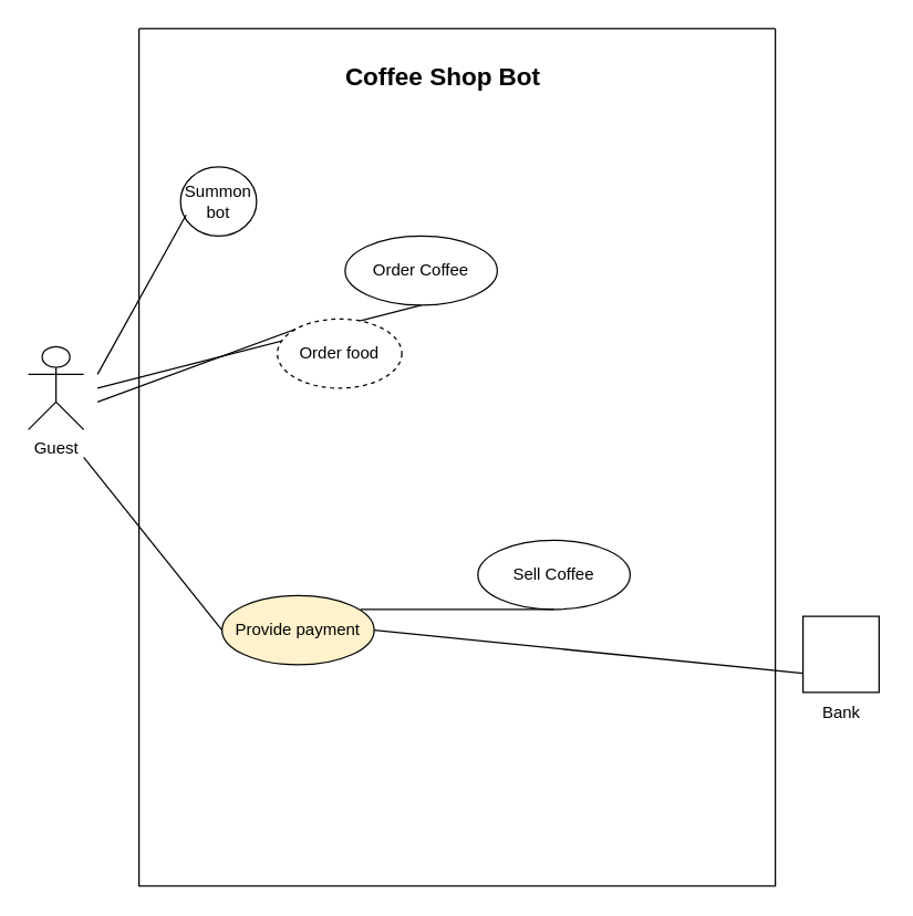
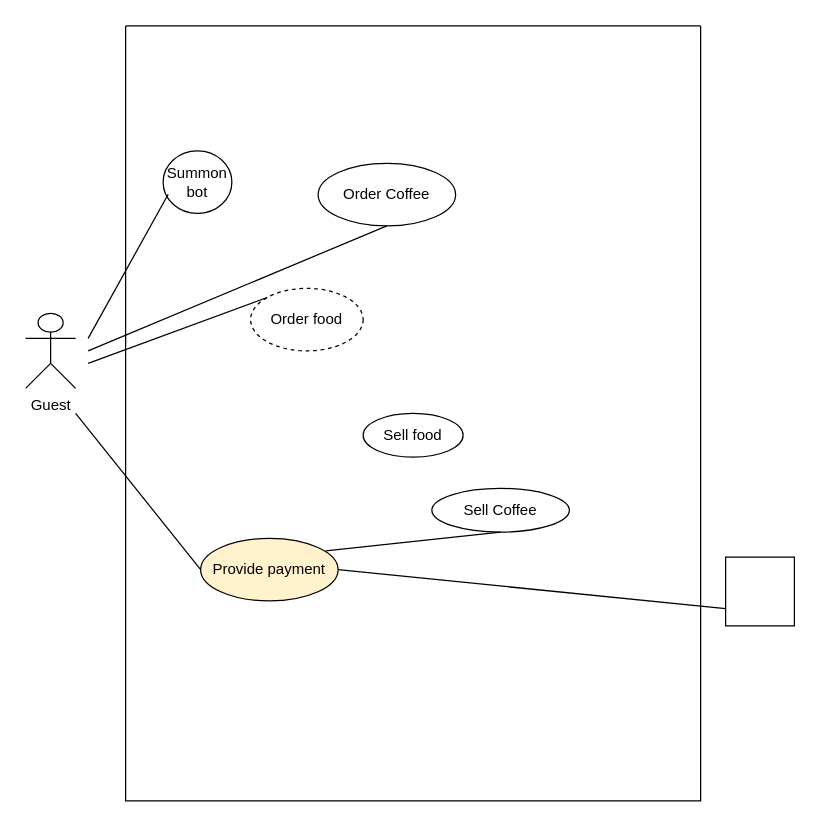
  <mxCell id="0" />
  <mxCell id="1" parent="0" />
  <mxCell id="2" value="" style="swimlane;startSize=0;" parent="1" vertex="1"><mxGeometry x="100" y="20" width="460" height="620" as="geometry" /></mxCell>
- <mxCell id="3" value="&lt;h2&gt;Coffee Shop Bot&lt;/h2&gt;" style="text;html=1;strokeColor=none;fillColor=none;align=center;verticalAlign=middle;whiteSpace=wrap;rounded=0;" parent="2" vertex="1"><mxGeometry x="120" y="20" width="200" height="30" as="geometry" /></mxCell>
  <mxCell id="4" value="Summon bot" style="ellipse;whiteSpace=wrap;html=1;" parent="2" vertex="1"><mxGeometry x="30" y="100" width="55" height="50" as="geometry" /></mxCell>
- <mxCell id="5" value="Order Coffee" style="ellipse;whiteSpace=wrap;html=1;" parent="2" vertex="1"><mxGeometry x="149" y="150" width="110" height="50" as="geometry" /></mxCell>
- <mxCell id="6" value="Sell Coffee" style="ellipse;whiteSpace=wrap;html=1;" parent="2" vertex="1"><mxGeometry x="245" y="370" width="110" height="50" as="geometry" /></mxCell>
+ <mxCell id="5" value="Order Coffee" style="ellipse;whiteSpace=wrap;html=1;" parent="2" vertex="1"><mxGeometry x="154" y="110" width="110" height="50" as="geometry" /></mxCell>
+ <mxCell id="6" value="Sell Coffee" style="ellipse;whiteSpace=wrap;html=1;" parent="2" vertex="1"><mxGeometry x="245" y="370" width="110" height="35" as="geometry" /></mxCell>
  <mxCell id="7" value="Provide payment" style="ellipse;whiteSpace=wrap;html=1;fillColor=#fff2cc;" parent="2" vertex="1"><mxGeometry x="60" y="410" width="110" height="50" as="geometry" /></mxCell>
  <mxCell id="8" value="" style="endArrow=none;html=1;rounded=0;exitX=0.5;exitY=1;exitDx=0;exitDy=0;" parent="2" source="5" edge="1"><mxGeometry width="50" height="50" relative="1" as="geometry"><mxPoint x="180" y="430" as="sourcePoint" /><mxPoint x="-30" y="260" as="targetPoint" /></mxGeometry></mxCell>
  <mxCell id="9" value="" style="endArrow=none;html=1;rounded=0;entryX=0;entryY=0.5;entryDx=0;entryDy=0;" parent="2" target="7" edge="1"><mxGeometry width="50" height="50" relative="1" as="geometry"><mxPoint x="-40" y="310" as="sourcePoint" /><mxPoint x="50" y="410" as="targetPoint" /></mxGeometry></mxCell>
  <mxCell id="10" value="" style="endArrow=none;html=1;rounded=0;entryX=0.5;entryY=1;entryDx=0;entryDy=0;" parent="2" target="6" edge="1"><mxGeometry width="50" height="50" relative="1" as="geometry"><mxPoint x="160" y="420" as="sourcePoint" /><mxPoint x="210" y="370" as="targetPoint" /></mxGeometry></mxCell>
  <mxCell id="11" value="Order food" style="ellipse;whiteSpace=wrap;html=1;dashed=1;" parent="2" vertex="1"><mxGeometry x="100" y="210" width="90" height="50" as="geometry" /></mxCell>
  <mxCell id="12" value="" style="endArrow=none;html=1;rounded=0;exitX=0;exitY=0;exitDx=0;exitDy=0;" parent="2" source="11" edge="1"><mxGeometry width="50" height="50" relative="1" as="geometry"><mxPoint x="60" y="240" as="sourcePoint" /><mxPoint x="-30" y="270" as="targetPoint" /></mxGeometry></mxCell>
+ <mxCell id="13" value="Sell food" style="ellipse;whiteSpace=wrap;html=1;" parent="2" vertex="1"><mxGeometry x="190" y="310" width="80" height="35" as="geometry" /></mxCell>
  <mxCell id="14" value="Guest" style="shape=umlActor;verticalLabelPosition=bottom;verticalAlign=top;html=1;outlineConnect=0;" parent="1" vertex="1"><mxGeometry x="20" y="250" width="40" height="60" as="geometry" /></mxCell>
  <mxCell id="15" value="" style="endArrow=none;html=1;rounded=0;entryX=0.074;entryY=0.693;entryDx=0;entryDy=0;entryPerimeter=0;" parent="1" target="4" edge="1"><mxGeometry width="50" height="50" relative="1" as="geometry"><mxPoint x="70" y="270" as="sourcePoint" /><mxPoint x="120" y="220" as="targetPoint" /></mxGeometry></mxCell>
  <mxCell id="16" value="" style="whiteSpace=wrap;html=1;aspect=fixed;" vertex="1" parent="1"><mxGeometry x="580" y="445" width="55" height="55" as="geometry" /></mxCell>
  <mxCell id="17" value="" style="endArrow=none;html=1;rounded=0;entryX=0;entryY=0.75;entryDx=0;entryDy=0;exitX=1;exitY=0.5;exitDx=0;exitDy=0;" edge="1" parent="1" source="7" target="16"><mxGeometry width="50" height="50" relative="1" as="geometry"><mxPoint x="290" y="460" as="sourcePoint" /><mxPoint x="340" y="410" as="targetPoint" /></mxGeometry></mxCell>
- <mxCell id="18" value="Bank" style="text;html=1;strokeColor=none;fillColor=none;align=center;verticalAlign=middle;whiteSpace=wrap;rounded=0;" vertex="1" parent="1"><mxGeometry x="577.5" y="500" width="60" height="30" as="geometry" /></mxCell>
